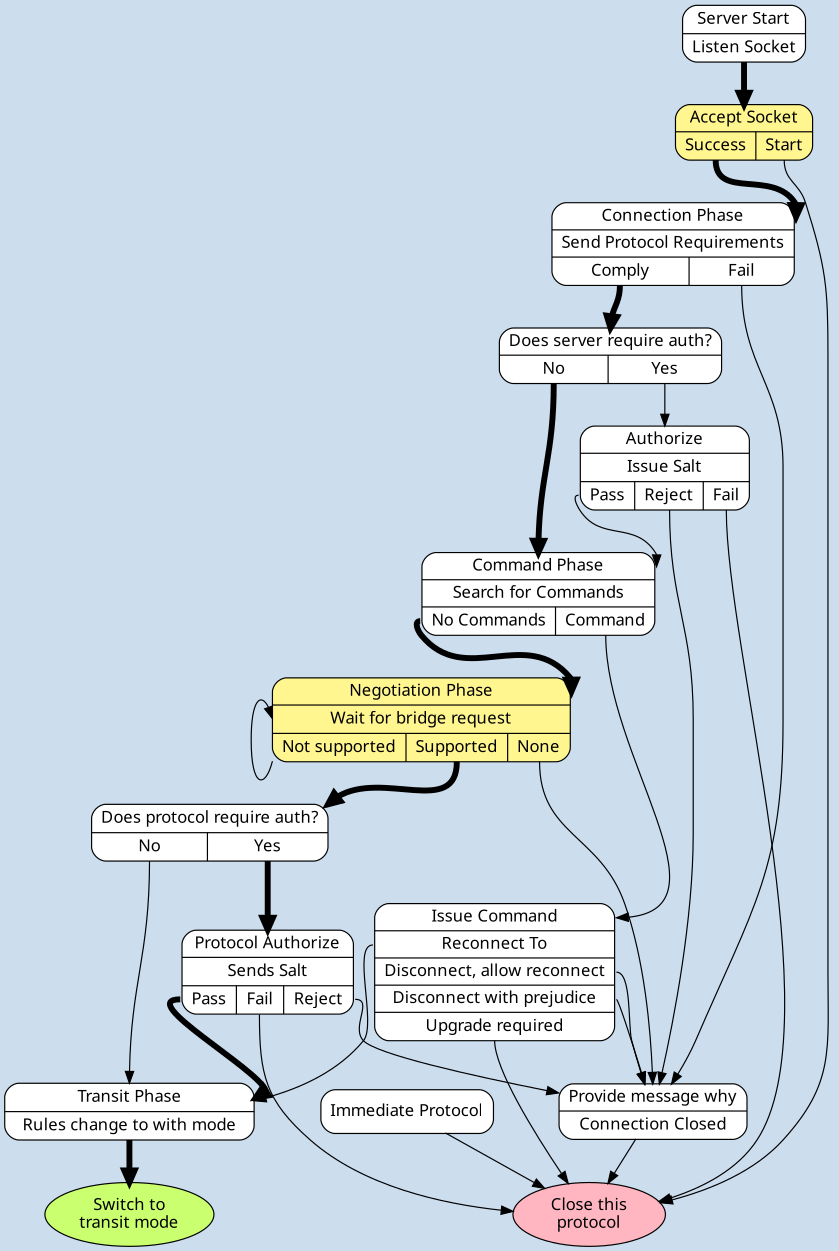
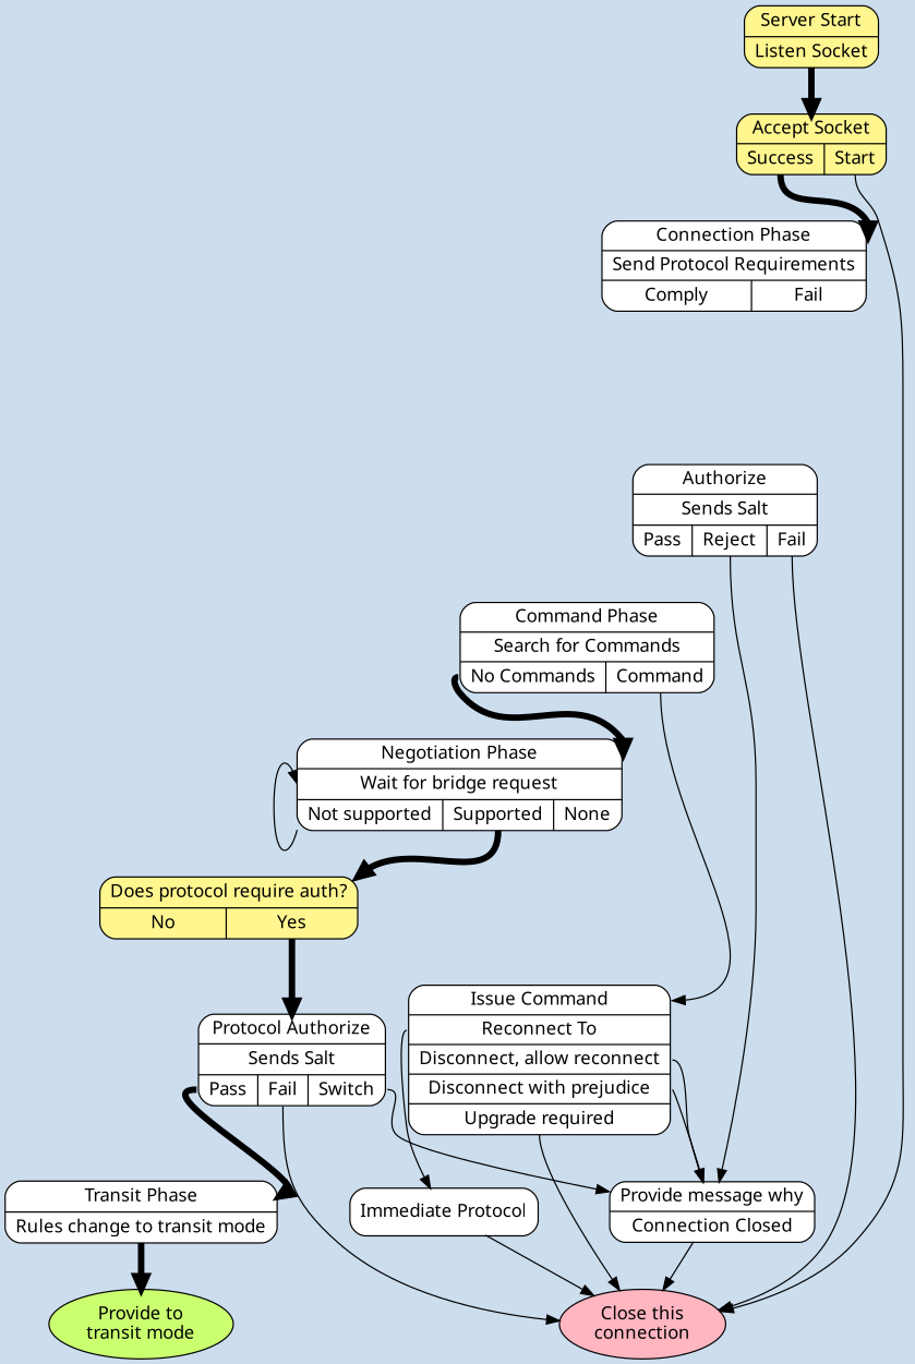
  digraph {
    bgcolor="#ccddee"
    style=filled
    node [fillcolor=white fontname=candara shape=Mrecord style=filled]
    edge [tailport=fail]
-   n1 [label="{Server Start|<listensocket>Listen Socket}"]
+   n1 [fillcolor=khaki1 label="{Server Start|<listensocket>Listen Socket}"]
    n2 [fillcolor=khaki1 label="{<in>Accept Socket|{<success>Success|<fail>Start}}"]
    n3 [label="{<in>Connection Phase|Send Protocol Requirements|{<comply>Comply|<fail>Fail}}"]
-   n4 [fillcolor=lightpink label="Close this\nprotocol" shape=ellipse]
-   n5 [label="{<in>Does server require auth?|{<no>No|<yes>Yes}}"]
+   n4 [fillcolor=lightpink label="Close this\nconnection" shape=ellipse]
    n6 [label="{Provide message why|Connection Closed}"]
-   n7 [label="{<in>Authorize|Issue Salt|{<pass>Pass|<reject>Reject|<fail>Fail}}"]
+   n7 [label="{<in>Authorize|Sends Salt|{<pass>Pass|<reject>Reject|<fail>Fail}}"]
    n8 [label="{<in>Command Phase|Search for Commands|{<nocommands>No Commands|<command>Command}}"]
    n9 [label="{<in>Issue Command|<reconnectto>Reconnect To|<disconnect>Disconnect, allow reconnect|<disconnectpr>Disconnect with prejudice|<upgrade>Upgrade required}"]
-   n10 [fillcolor=khaki1 label="{<in>Negotiation Phase|<wait>Wait for bridge request|{<bad>Not supported|<good>Supported|<none>None}}"]
+   n10 [label="{<in>Negotiation Phase|<wait>Wait for bridge request|{<bad>Not supported|<good>Supported|<none>None}}"]
    n11 [label="Immediate Protocol"]
-   n12 [label="{<in>Does protocol require auth?|{<no>No|<yes>Yes}}"]
-   n13 [label="{<in>Protocol Authorize|Sends Salt|{<pass>Pass|<fail>Fail|<reject>Reject}}"]
-   n14 [label="{<in>Transit Phase|Rules change to with mode}"]
-   n15 [fillcolor=darkolivegreen1 label="Switch to\ntransit mode" shape=ellipse]
+   n12 [fillcolor=khaki1 label="{<in>Does protocol require auth?|{<no>No|<yes>Yes}}"]
+   n13 [label="{<in>Protocol Authorize|Sends Salt|{<pass>Pass|<fail>Fail|<reject>Switch}}"]
+   n14 [label="{<in>Transit Phase|Rules change to transit mode}"]
+   n15 [fillcolor=darkolivegreen1 label="Provide to\ntransit mode" shape=ellipse]
    n1 -> n2 [headport=in penwidth=5 tailport=listensocket]
    n2 -> n3 [headport=in penwidth=5 tailport=success]
    n2 -> n4
-   n3 -> n5 [headport=in penwidth=5 tailport=comply]
-   n3 -> n6
-   n5 -> n7 [headport=in tailport=yes]
-   n5 -> n8 [headport=in penwidth=5 tailport=no]
    n6 -> n4
    n7 -> n4
    n7 -> n6 [tailport=reject]
-   n7 -> n8 [headport=in tailport=pass]
    n8 -> n9 [headport=in tailport=command]
    n8 -> n10 [headport=in penwidth=5 tailport=nocommands]
    n9 -> n4 [tailport="upgrade:s"]
    n9 -> n6 [tailport="disconnect:e"]
    n9 -> n6 [tailport="disconnectpr:e"]
-   n9 -> n14 [tailport="reconnectto:w"]
-   n10 -> n6 [tailport="none:s"]
+   n9 -> n11 [tailport="reconnectto:w"]
    n10 -> n10 [constraint=false headport="wait:w" tailport="bad:sw"]
    n10 -> n12 [headport="in:ne" penwidth=5 tailport="good:s"]
    n11 -> n4
    n12 -> n13 [headport=in penwidth=5 tailport=yes]
-   n12 -> n14 [headport=in tailport=no]
    n13 -> n4
    n13 -> n6 [tailport=reject]
    n13 -> n14 [headport=in penwidth=5 tailport=pass]
    n14 -> n15 [penwidth=5]
  }
